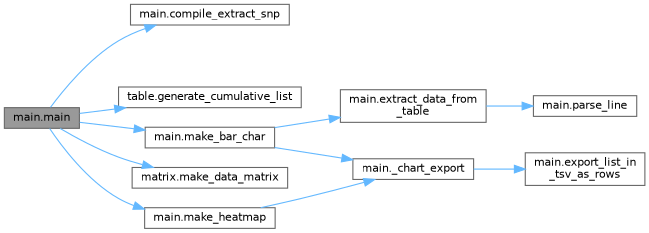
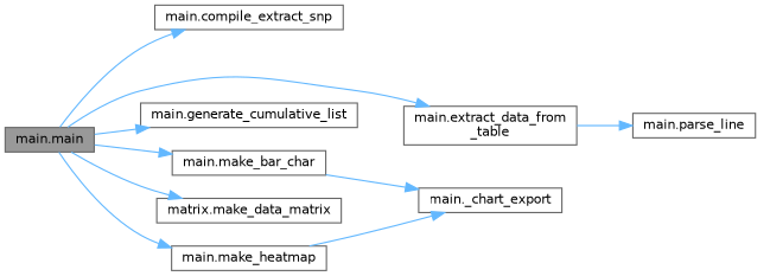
  digraph {
    rankdir=LR
    node [color=grey40 fillcolor=white fontname=Helvetica fontsize=10 shape=box style=filled]
    edge [color=steelblue1 fontname=Helvetica fontsize=10 labelfontname=Helvetica labelfontsize=10 style=solid]
    n1 [color=gray40 fillcolor=grey60 fontcolor=black height=0.2 label="main.main" width=0.4]
    n2 [height=0.2 label="main.compile_extract_snp" width=0.4]
    n3 [height=0.2 label="main.extract_data_from\l_table" width=0.4]
-   n4 [height=0.2 label="table.generate_cumulative_list" width=0.4]
+   n4 [height=0.2 label="main.generate_cumulative_list" width=0.4]
    n5 [height=0.2 label="main.make_bar_char" width=0.4]
    n6 [height=0.2 label="matrix.make_data_matrix" width=0.4]
    n7 [height=0.2 label="main.make_heatmap" width=0.4]
    n8 [height=0.2 label="main.parse_line" width=0.4]
    n9 [height=0.2 label="main._chart_export" width=0.4]
-   n10 [height=0.2 label="main.export_list_in\l_tsv_as_rows" width=0.4]
    n1 -> n2
-   n5 -> n3
+   n1 -> n3
    n1 -> n4
    n1 -> n5
    n1 -> n6
    n1 -> n7
    n3 -> n8
    n5 -> n9
    n7 -> n9
-   n9 -> n10
  }
